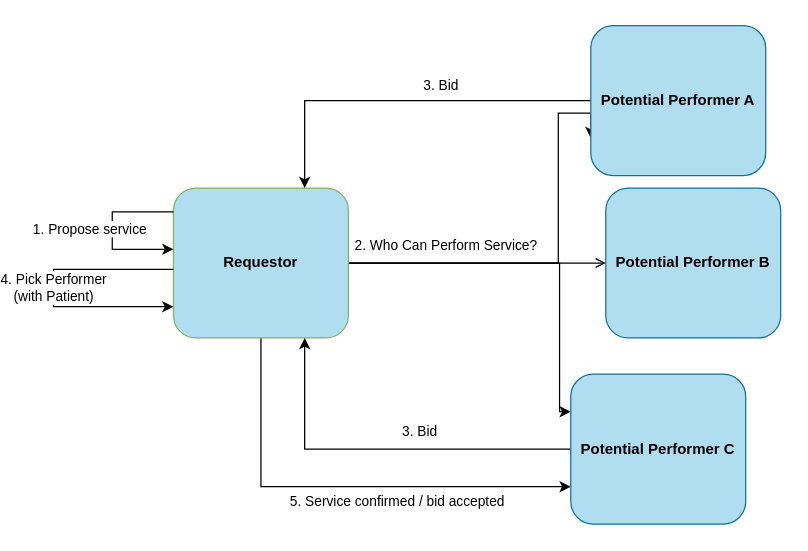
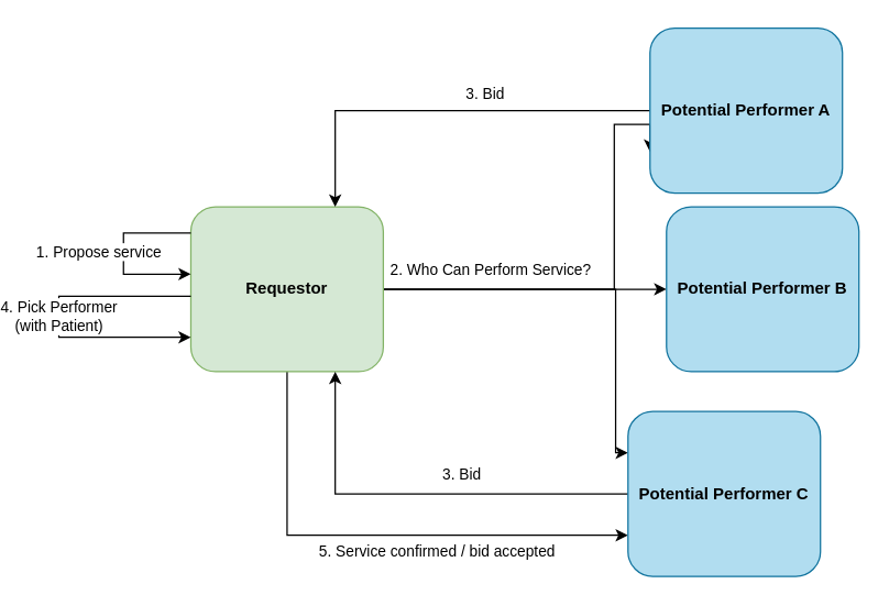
  <mxCell id="0" />
  <mxCell id="1" parent="0" />
- <mxCell id="2" style="edgeStyle=orthogonalEdgeStyle;rounded=0;orthogonalLoop=1;jettySize=auto;html=1;exitX=1;exitY=0.5;exitDx=0;exitDy=0;entryX=0;entryY=0.5;entryDx=0;entryDy=0;endArrow=open;" edge="1" parent="1" source="7" target="10"><mxGeometry relative="1" as="geometry" /></mxCell>
+ <mxCell id="2" style="edgeStyle=orthogonalEdgeStyle;rounded=0;orthogonalLoop=1;jettySize=auto;html=1;exitX=1;exitY=0.5;exitDx=0;exitDy=0;entryX=0;entryY=0.5;entryDx=0;entryDy=0;" edge="1" parent="1" source="7" target="10"><mxGeometry relative="1" as="geometry" /></mxCell>
  <mxCell id="3" style="edgeStyle=orthogonalEdgeStyle;rounded=0;orthogonalLoop=1;jettySize=auto;html=1;exitX=1;exitY=0.5;exitDx=0;exitDy=0;entryX=0;entryY=0.25;entryDx=0;entryDy=0;" edge="1" parent="1" source="7" target="9"><mxGeometry relative="1" as="geometry"><Array as="points"><mxPoint x="425" y="210" /><mxPoint x="425" y="329" /></Array></mxGeometry></mxCell>
  <mxCell id="4" style="edgeStyle=orthogonalEdgeStyle;rounded=0;orthogonalLoop=1;jettySize=auto;html=1;exitX=1;exitY=0.5;exitDx=0;exitDy=0;entryX=0;entryY=0.75;entryDx=0;entryDy=0;" edge="1" parent="1" source="7" target="12"><mxGeometry relative="1" as="geometry"><Array as="points"><mxPoint x="424" y="210" /><mxPoint x="424" y="90" /></Array></mxGeometry></mxCell>
  <mxCell id="5" value="2. Who Can Perform Service?" style="edgeLabel;html=1;align=center;verticalAlign=middle;resizable=0;points=[];" vertex="1" connectable="0" parent="4"><mxGeometry x="-0.817" y="1" relative="1" as="geometry"><mxPoint x="46" y="-14" as="offset" /></mxGeometry></mxCell>
  <mxCell id="6" value="5. Service confirmed / bid accepted" style="edgeStyle=orthogonalEdgeStyle;rounded=0;orthogonalLoop=1;jettySize=auto;html=1;exitX=0.5;exitY=1;exitDx=0;exitDy=0;entryX=0;entryY=0.75;entryDx=0;entryDy=0;" edge="1" parent="1" source="7" target="9"><mxGeometry x="0.24" y="-12" relative="1" as="geometry"><mxPoint as="offset" /></mxGeometry></mxCell>
- <mxCell id="7" value="&lt;b&gt;Requestor&lt;/b&gt;" style="rounded=1;whiteSpace=wrap;html=1;fillColor=#b1ddf0;strokeColor=#82b366;" vertex="1" parent="1"><mxGeometry x="116" y="150" width="140" height="120" as="geometry" /></mxCell>
+ <mxCell id="7" value="&lt;b&gt;Requestor&lt;/b&gt;" style="rounded=1;whiteSpace=wrap;html=1;fillColor=#d5e8d4;strokeColor=#82b366;" vertex="1" parent="1"><mxGeometry x="116" y="150" width="140" height="120" as="geometry" /></mxCell>
  <mxCell id="8" value="3. Bid" style="edgeStyle=orthogonalEdgeStyle;rounded=0;orthogonalLoop=1;jettySize=auto;html=1;exitX=0;exitY=0.5;exitDx=0;exitDy=0;entryX=0.75;entryY=1;entryDx=0;entryDy=0;" edge="1" parent="1" source="9" target="7"><mxGeometry x="-0.199" y="-14" relative="1" as="geometry"><mxPoint as="offset" /></mxGeometry></mxCell>
  <mxCell id="9" value="&lt;b&gt;Potential Performer C&lt;/b&gt;" style="rounded=1;whiteSpace=wrap;html=1;fillColor=#b1ddf0;strokeColor=#10739e;" vertex="1" parent="1"><mxGeometry x="434" y="299" width="140" height="120" as="geometry" /></mxCell>
  <mxCell id="10" value="&lt;b&gt;Potential Performer B&lt;/b&gt;" style="rounded=1;whiteSpace=wrap;html=1;fillColor=#b1ddf0;strokeColor=#10739e;" vertex="1" parent="1"><mxGeometry x="462" y="150" width="140" height="120" as="geometry" /></mxCell>
  <mxCell id="11" value="3. Bid" style="edgeStyle=orthogonalEdgeStyle;rounded=0;orthogonalLoop=1;jettySize=auto;html=1;exitX=0;exitY=0.5;exitDx=0;exitDy=0;entryX=0.75;entryY=0;entryDx=0;entryDy=0;" edge="1" parent="1" source="12" target="7"><mxGeometry x="-0.197" y="-12" relative="1" as="geometry"><mxPoint as="offset" /></mxGeometry></mxCell>
  <mxCell id="12" value="&lt;b&gt;Potential Performer A&lt;/b&gt;" style="rounded=1;whiteSpace=wrap;html=1;fillColor=#b1ddf0;strokeColor=#10739e;" vertex="1" parent="1"><mxGeometry x="450" y="20" width="140" height="120" as="geometry" /></mxCell>
  <mxCell id="13" value="1. Propose service" style="edgeStyle=orthogonalEdgeStyle;rounded=0;orthogonalLoop=1;jettySize=auto;html=1;exitX=0;exitY=0.25;exitDx=0;exitDy=0;entryX=0;entryY=0.5;entryDx=0;entryDy=0;" edge="1" parent="1"><mxGeometry x="-0.016" y="-18" relative="1" as="geometry"><Array as="points"><mxPoint x="67" y="169" /><mxPoint x="67" y="199" /></Array><mxPoint as="offset" /><mxPoint x="116" y="169" as="sourcePoint" /><mxPoint x="116" y="199" as="targetPoint" /></mxGeometry></mxCell>
  <mxCell id="14" value="4. Pick Performer &lt;br&gt;(with Patient)" style="edgeStyle=orthogonalEdgeStyle;rounded=0;orthogonalLoop=1;jettySize=auto;html=1;exitX=0;exitY=0.5;exitDx=0;exitDy=0;entryX=0;entryY=0.75;entryDx=0;entryDy=0;" edge="1" parent="1"><mxGeometry relative="1" as="geometry"><Array as="points"><mxPoint x="20" y="215" /><mxPoint x="20" y="245" /></Array><mxPoint x="116" y="215" as="sourcePoint" /><mxPoint x="116" y="245" as="targetPoint" /></mxGeometry></mxCell>
